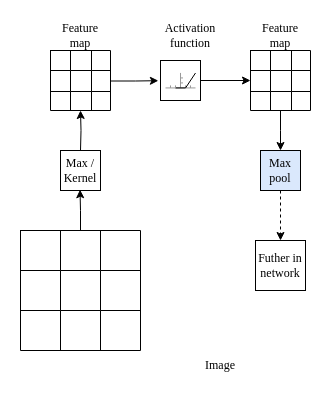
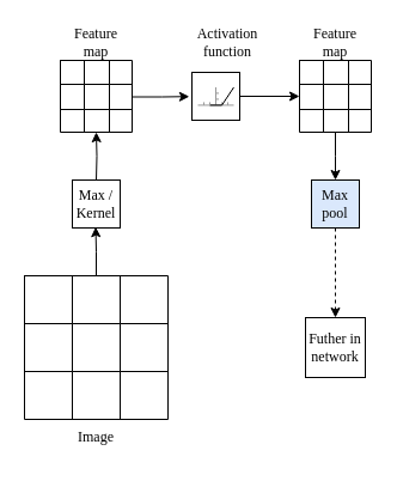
  <mxCell id="0" />
  <mxCell id="1" parent="0" />
  <mxCell id="2" value="" style="group;fontFamily=Project Font;" parent="1" vertex="1" connectable="0"><mxGeometry x="160" y="60" width="40" height="40" as="geometry" /></mxCell>
  <mxCell id="3" value="" style="whiteSpace=wrap;html=1;aspect=fixed;fontFamily=Project Font;" parent="2" vertex="1"><mxGeometry width="40" height="40" as="geometry" /></mxCell>
  <mxCell id="4" value="" style="endArrow=none;html=1;rounded=0;strokeColor=#999999;fontFamily=Project Font;" parent="2" edge="1"><mxGeometry width="50" height="50" relative="1" as="geometry"><mxPoint x="5" y="27.43" as="sourcePoint" /><mxPoint x="35" y="27.43" as="targetPoint" /></mxGeometry></mxCell>
  <mxCell id="5" value="" style="endArrow=none;html=1;rounded=0;strokeColor=#999999;fontFamily=Project Font;" parent="2" edge="1"><mxGeometry width="50" height="50" relative="1" as="geometry"><mxPoint x="20" y="27.43" as="sourcePoint" /><mxPoint x="20" y="12.43" as="targetPoint" /></mxGeometry></mxCell>
  <mxCell id="6" value="" style="endArrow=none;html=1;rounded=0;strokeColor=light-dark(#000000,#000000);fontFamily=Project Font;" parent="2" edge="1"><mxGeometry width="50" height="50" relative="1" as="geometry"><mxPoint x="15" y="27.43" as="sourcePoint" /><mxPoint x="25" y="27.43" as="targetPoint" /></mxGeometry></mxCell>
  <mxCell id="7" value="" style="endArrow=none;html=1;rounded=0;strokeColor=#999999;fontFamily=Project Font;" parent="2" edge="1"><mxGeometry width="50" height="50" relative="1" as="geometry"><mxPoint x="15" y="27.43" as="sourcePoint" /><mxPoint x="15" y="24.93" as="targetPoint" /></mxGeometry></mxCell>
  <mxCell id="8" value="" style="endArrow=none;html=1;rounded=0;strokeColor=#999999;fontFamily=Project Font;" parent="2" edge="1"><mxGeometry width="50" height="50" relative="1" as="geometry"><mxPoint x="10" y="27.43" as="sourcePoint" /><mxPoint x="10" y="24.93" as="targetPoint" /></mxGeometry></mxCell>
  <mxCell id="9" value="" style="endArrow=none;html=1;rounded=0;strokeColor=#999999;fontFamily=Project Font;" parent="2" edge="1"><mxGeometry width="50" height="50" relative="1" as="geometry"><mxPoint x="25" y="27.43" as="sourcePoint" /><mxPoint x="25" y="24.93" as="targetPoint" /></mxGeometry></mxCell>
  <mxCell id="10" value="" style="endArrow=none;html=1;rounded=0;strokeColor=#999999;fontFamily=Project Font;" parent="2" edge="1"><mxGeometry width="50" height="50" relative="1" as="geometry"><mxPoint x="30" y="27.43" as="sourcePoint" /><mxPoint x="30" y="24.93" as="targetPoint" /></mxGeometry></mxCell>
  <mxCell id="11" value="" style="endArrow=none;html=1;rounded=0;strokeColor=#999999;fontFamily=Project Font;" parent="2" edge="1"><mxGeometry width="50" height="50" relative="1" as="geometry"><mxPoint x="20" y="17.43" as="sourcePoint" /><mxPoint x="22.5" y="17.43" as="targetPoint" /></mxGeometry></mxCell>
  <mxCell id="12" value="" style="endArrow=none;html=1;rounded=0;strokeColor=#999999;fontFamily=Project Font;" parent="2" edge="1"><mxGeometry width="50" height="50" relative="1" as="geometry"><mxPoint x="20" y="22.43" as="sourcePoint" /><mxPoint x="22.5" y="22.43" as="targetPoint" /></mxGeometry></mxCell>
  <mxCell id="13" value="" style="endArrow=none;html=1;rounded=0;strokeColor=light-dark(#000000,#000000);fontFamily=Project Font;" parent="2" edge="1"><mxGeometry width="50" height="50" relative="1" as="geometry"><mxPoint x="25" y="27.502" as="sourcePoint" /><mxPoint x="35" y="12.502" as="targetPoint" /></mxGeometry></mxCell>
  <mxCell id="14" value="" style="shape=table;startSize=0;container=1;collapsible=0;childLayout=tableLayout;fontSize=16;fontFamily=Project Font;" vertex="1" parent="1"><mxGeometry x="20" y="230" width="120" height="120" as="geometry" /></mxCell>
  <mxCell id="15" value="" style="shape=tableRow;horizontal=0;startSize=0;swimlaneHead=0;swimlaneBody=0;strokeColor=inherit;top=0;left=0;bottom=0;right=0;collapsible=0;dropTarget=0;fillColor=none;points=[[0,0.5],[1,0.5]];portConstraint=eastwest;fontSize=16;fontFamily=Project Font;" vertex="1" parent="14"><mxGeometry width="120" height="40" as="geometry" /></mxCell>
  <mxCell id="16" value="" style="shape=partialRectangle;html=1;whiteSpace=wrap;connectable=0;strokeColor=inherit;overflow=hidden;fillColor=none;top=0;left=0;bottom=0;right=0;pointerEvents=1;fontSize=16;fontFamily=Project Font;" vertex="1" parent="15"><mxGeometry width="40" height="40" as="geometry"><mxRectangle width="40" height="40" as="alternateBounds" /></mxGeometry></mxCell>
  <mxCell id="17" value="" style="shape=partialRectangle;html=1;whiteSpace=wrap;connectable=0;strokeColor=inherit;overflow=hidden;fillColor=none;top=0;left=0;bottom=0;right=0;pointerEvents=1;fontSize=16;fontFamily=Project Font;" vertex="1" parent="15"><mxGeometry x="40" width="40" height="40" as="geometry"><mxRectangle width="40" height="40" as="alternateBounds" /></mxGeometry></mxCell>
  <mxCell id="18" value="" style="shape=partialRectangle;html=1;whiteSpace=wrap;connectable=0;strokeColor=inherit;overflow=hidden;fillColor=none;top=0;left=0;bottom=0;right=0;pointerEvents=1;fontSize=16;fontFamily=Project Font;" vertex="1" parent="15"><mxGeometry x="80" width="40" height="40" as="geometry"><mxRectangle width="40" height="40" as="alternateBounds" /></mxGeometry></mxCell>
  <mxCell id="19" value="" style="shape=tableRow;horizontal=0;startSize=0;swimlaneHead=0;swimlaneBody=0;strokeColor=inherit;top=0;left=0;bottom=0;right=0;collapsible=0;dropTarget=0;fillColor=none;points=[[0,0.5],[1,0.5]];portConstraint=eastwest;fontSize=16;fontFamily=Project Font;" vertex="1" parent="14"><mxGeometry y="40" width="120" height="40" as="geometry" /></mxCell>
  <mxCell id="20" value="" style="shape=partialRectangle;html=1;whiteSpace=wrap;connectable=0;strokeColor=inherit;overflow=hidden;fillColor=none;top=0;left=0;bottom=0;right=0;pointerEvents=1;fontSize=16;fontFamily=Project Font;" vertex="1" parent="19"><mxGeometry width="40" height="40" as="geometry"><mxRectangle width="40" height="40" as="alternateBounds" /></mxGeometry></mxCell>
  <mxCell id="21" value="" style="shape=partialRectangle;html=1;whiteSpace=wrap;connectable=0;strokeColor=inherit;overflow=hidden;fillColor=none;top=0;left=0;bottom=0;right=0;pointerEvents=1;fontSize=16;fontFamily=Project Font;" vertex="1" parent="19"><mxGeometry x="40" width="40" height="40" as="geometry"><mxRectangle width="40" height="40" as="alternateBounds" /></mxGeometry></mxCell>
  <mxCell id="22" value="" style="shape=partialRectangle;html=1;whiteSpace=wrap;connectable=0;strokeColor=inherit;overflow=hidden;fillColor=none;top=0;left=0;bottom=0;right=0;pointerEvents=1;fontSize=16;fontFamily=Project Font;" vertex="1" parent="19"><mxGeometry x="80" width="40" height="40" as="geometry"><mxRectangle width="40" height="40" as="alternateBounds" /></mxGeometry></mxCell>
  <mxCell id="23" value="" style="shape=tableRow;horizontal=0;startSize=0;swimlaneHead=0;swimlaneBody=0;strokeColor=inherit;top=0;left=0;bottom=0;right=0;collapsible=0;dropTarget=0;fillColor=none;points=[[0,0.5],[1,0.5]];portConstraint=eastwest;fontSize=16;fontFamily=Project Font;" vertex="1" parent="14"><mxGeometry y="80" width="120" height="40" as="geometry" /></mxCell>
  <mxCell id="24" value="" style="shape=partialRectangle;html=1;whiteSpace=wrap;connectable=0;strokeColor=inherit;overflow=hidden;fillColor=none;top=0;left=0;bottom=0;right=0;pointerEvents=1;fontSize=16;fontFamily=Project Font;" vertex="1" parent="23"><mxGeometry width="40" height="40" as="geometry"><mxRectangle width="40" height="40" as="alternateBounds" /></mxGeometry></mxCell>
  <mxCell id="25" value="" style="shape=partialRectangle;html=1;whiteSpace=wrap;connectable=0;strokeColor=inherit;overflow=hidden;fillColor=none;top=0;left=0;bottom=0;right=0;pointerEvents=1;fontSize=16;fontFamily=Project Font;" vertex="1" parent="23"><mxGeometry x="40" width="40" height="40" as="geometry"><mxRectangle width="40" height="40" as="alternateBounds" /></mxGeometry></mxCell>
  <mxCell id="26" value="" style="shape=partialRectangle;html=1;whiteSpace=wrap;connectable=0;strokeColor=inherit;overflow=hidden;fillColor=none;top=0;left=0;bottom=0;right=0;pointerEvents=1;fontSize=16;fontFamily=Project Font;" vertex="1" parent="23"><mxGeometry x="80" width="40" height="40" as="geometry"><mxRectangle width="40" height="40" as="alternateBounds" /></mxGeometry></mxCell>
- <mxCell id="27" value="Image" style="text;html=1;whiteSpace=wrap;strokeColor=none;fillColor=none;align=center;verticalAlign=middle;rounded=0;fontFamily=Project Font;" vertex="1" parent="1"><mxGeometry x="190" y="350" width="60" height="30" as="geometry" /></mxCell>
+ <mxCell id="27" value="Image" style="text;html=1;whiteSpace=wrap;strokeColor=none;fillColor=none;align=center;verticalAlign=middle;rounded=0;fontFamily=Project Font;" vertex="1" parent="1"><mxGeometry x="50" y="350" width="60" height="30" as="geometry" /></mxCell>
  <mxCell id="28" style="edgeStyle=orthogonalEdgeStyle;rounded=0;orthogonalLoop=1;jettySize=auto;html=1;entryX=0.488;entryY=0.941;entryDx=0;entryDy=0;entryPerimeter=0;fontFamily=Project Font;" edge="1" parent="1" source="14"><mxGeometry relative="1" as="geometry"><mxPoint x="79.52" y="189.233" as="targetPoint" /></mxGeometry></mxCell>
  <mxCell id="29" value="" style="shape=table;startSize=0;container=1;collapsible=0;childLayout=tableLayout;fontSize=16;fontFamily=Project Font;" vertex="1" parent="1"><mxGeometry x="50" y="50" width="60" height="60" as="geometry" /></mxCell>
  <mxCell id="30" value="" style="shape=tableRow;horizontal=0;startSize=0;swimlaneHead=0;swimlaneBody=0;strokeColor=inherit;top=0;left=0;bottom=0;right=0;collapsible=0;dropTarget=0;fillColor=none;points=[[0,0.5],[1,0.5]];portConstraint=eastwest;fontSize=16;fontFamily=Project Font;" vertex="1" parent="29"><mxGeometry width="60" height="20" as="geometry" /></mxCell>
  <mxCell id="31" value="" style="shape=partialRectangle;html=1;whiteSpace=wrap;connectable=0;strokeColor=inherit;overflow=hidden;fillColor=none;top=0;left=0;bottom=0;right=0;pointerEvents=1;fontSize=16;fontFamily=Project Font;" vertex="1" parent="30"><mxGeometry width="20" height="20" as="geometry"><mxRectangle width="20" height="20" as="alternateBounds" /></mxGeometry></mxCell>
  <mxCell id="32" value="" style="shape=partialRectangle;html=1;whiteSpace=wrap;connectable=0;strokeColor=inherit;overflow=hidden;fillColor=none;top=0;left=0;bottom=0;right=0;pointerEvents=1;fontSize=16;fontFamily=Project Font;" vertex="1" parent="30"><mxGeometry x="20" width="21" height="20" as="geometry"><mxRectangle width="21" height="20" as="alternateBounds" /></mxGeometry></mxCell>
  <mxCell id="33" value="" style="shape=partialRectangle;html=1;whiteSpace=wrap;connectable=0;strokeColor=inherit;overflow=hidden;fillColor=none;top=0;left=0;bottom=0;right=0;pointerEvents=1;fontSize=16;fontFamily=Project Font;" vertex="1" parent="30"><mxGeometry x="41" width="19" height="20" as="geometry"><mxRectangle width="19" height="20" as="alternateBounds" /></mxGeometry></mxCell>
  <mxCell id="34" value="" style="shape=tableRow;horizontal=0;startSize=0;swimlaneHead=0;swimlaneBody=0;strokeColor=inherit;top=0;left=0;bottom=0;right=0;collapsible=0;dropTarget=0;fillColor=none;points=[[0,0.5],[1,0.5]];portConstraint=eastwest;fontSize=16;fontFamily=Project Font;" vertex="1" parent="29"><mxGeometry y="20" width="60" height="21" as="geometry" /></mxCell>
  <mxCell id="35" value="" style="shape=partialRectangle;html=1;whiteSpace=wrap;connectable=0;strokeColor=inherit;overflow=hidden;fillColor=none;top=0;left=0;bottom=0;right=0;pointerEvents=1;fontSize=16;fontFamily=Project Font;" vertex="1" parent="34"><mxGeometry width="20" height="21" as="geometry"><mxRectangle width="20" height="21" as="alternateBounds" /></mxGeometry></mxCell>
  <mxCell id="36" value="" style="shape=partialRectangle;html=1;whiteSpace=wrap;connectable=0;strokeColor=inherit;overflow=hidden;fillColor=none;top=0;left=0;bottom=0;right=0;pointerEvents=1;fontSize=16;fontFamily=Project Font;" vertex="1" parent="34"><mxGeometry x="20" width="21" height="21" as="geometry"><mxRectangle width="21" height="21" as="alternateBounds" /></mxGeometry></mxCell>
  <mxCell id="37" value="" style="shape=partialRectangle;html=1;whiteSpace=wrap;connectable=0;strokeColor=inherit;overflow=hidden;fillColor=none;top=0;left=0;bottom=0;right=0;pointerEvents=1;fontSize=16;fontFamily=Project Font;" vertex="1" parent="34"><mxGeometry x="41" width="19" height="21" as="geometry"><mxRectangle width="19" height="21" as="alternateBounds" /></mxGeometry></mxCell>
  <mxCell id="38" value="" style="shape=tableRow;horizontal=0;startSize=0;swimlaneHead=0;swimlaneBody=0;strokeColor=inherit;top=0;left=0;bottom=0;right=0;collapsible=0;dropTarget=0;fillColor=none;points=[[0,0.5],[1,0.5]];portConstraint=eastwest;fontSize=16;fontFamily=Project Font;" vertex="1" parent="29"><mxGeometry y="41" width="60" height="19" as="geometry" /></mxCell>
  <mxCell id="39" value="" style="shape=partialRectangle;html=1;whiteSpace=wrap;connectable=0;strokeColor=inherit;overflow=hidden;fillColor=none;top=0;left=0;bottom=0;right=0;pointerEvents=1;fontSize=16;fontFamily=Project Font;" vertex="1" parent="38"><mxGeometry width="20" height="19" as="geometry"><mxRectangle width="20" height="19" as="alternateBounds" /></mxGeometry></mxCell>
  <mxCell id="40" value="" style="shape=partialRectangle;html=1;whiteSpace=wrap;connectable=0;strokeColor=inherit;overflow=hidden;fillColor=none;top=0;left=0;bottom=0;right=0;pointerEvents=1;fontSize=16;fontFamily=Project Font;" vertex="1" parent="38"><mxGeometry x="20" width="21" height="19" as="geometry"><mxRectangle width="21" height="19" as="alternateBounds" /></mxGeometry></mxCell>
  <mxCell id="41" value="" style="shape=partialRectangle;html=1;whiteSpace=wrap;connectable=0;strokeColor=inherit;overflow=hidden;fillColor=none;top=0;left=0;bottom=0;right=0;pointerEvents=1;fontSize=16;fontFamily=Project Font;" vertex="1" parent="38"><mxGeometry x="41" width="19" height="19" as="geometry"><mxRectangle width="19" height="19" as="alternateBounds" /></mxGeometry></mxCell>
  <mxCell id="42" value="Feature map" style="text;html=1;whiteSpace=wrap;strokeColor=none;fillColor=none;align=center;verticalAlign=middle;rounded=0;fontFamily=Project Font;" vertex="1" parent="1"><mxGeometry x="50" y="20" width="60" height="30" as="geometry" /></mxCell>
  <mxCell id="43" style="edgeStyle=orthogonalEdgeStyle;rounded=0;orthogonalLoop=1;jettySize=auto;html=1;exitX=0.5;exitY=1;exitDx=0;exitDy=0;entryX=0.5;entryY=0;entryDx=0;entryDy=0;fontFamily=Project Font;" edge="1" parent="1" source="44"><mxGeometry relative="1" as="geometry"><mxPoint x="280" y="150" as="targetPoint" /></mxGeometry></mxCell>
  <mxCell id="44" value="" style="shape=table;startSize=0;container=1;collapsible=0;childLayout=tableLayout;fontSize=16;fontFamily=Project Font;" vertex="1" parent="1"><mxGeometry x="250" y="50" width="60" height="60" as="geometry" /></mxCell>
  <mxCell id="45" value="" style="shape=tableRow;horizontal=0;startSize=0;swimlaneHead=0;swimlaneBody=0;strokeColor=inherit;top=0;left=0;bottom=0;right=0;collapsible=0;dropTarget=0;fillColor=none;points=[[0,0.5],[1,0.5]];portConstraint=eastwest;fontSize=16;fontFamily=Project Font;" vertex="1" parent="44"><mxGeometry width="60" height="20" as="geometry" /></mxCell>
  <mxCell id="46" value="" style="shape=partialRectangle;html=1;whiteSpace=wrap;connectable=0;strokeColor=inherit;overflow=hidden;fillColor=none;top=0;left=0;bottom=0;right=0;pointerEvents=1;fontSize=16;fontFamily=Project Font;" vertex="1" parent="45"><mxGeometry width="20" height="20" as="geometry"><mxRectangle width="20" height="20" as="alternateBounds" /></mxGeometry></mxCell>
  <mxCell id="47" value="" style="shape=partialRectangle;html=1;whiteSpace=wrap;connectable=0;strokeColor=inherit;overflow=hidden;fillColor=none;top=0;left=0;bottom=0;right=0;pointerEvents=1;fontSize=16;fontFamily=Project Font;" vertex="1" parent="45"><mxGeometry x="20" width="21" height="20" as="geometry"><mxRectangle width="21" height="20" as="alternateBounds" /></mxGeometry></mxCell>
  <mxCell id="48" value="" style="shape=partialRectangle;html=1;whiteSpace=wrap;connectable=0;strokeColor=inherit;overflow=hidden;fillColor=none;top=0;left=0;bottom=0;right=0;pointerEvents=1;fontSize=16;fontFamily=Project Font;" vertex="1" parent="45"><mxGeometry x="41" width="19" height="20" as="geometry"><mxRectangle width="19" height="20" as="alternateBounds" /></mxGeometry></mxCell>
  <mxCell id="49" value="" style="shape=tableRow;horizontal=0;startSize=0;swimlaneHead=0;swimlaneBody=0;strokeColor=inherit;top=0;left=0;bottom=0;right=0;collapsible=0;dropTarget=0;fillColor=none;points=[[0,0.5],[1,0.5]];portConstraint=eastwest;fontSize=16;fontFamily=Project Font;" vertex="1" parent="44"><mxGeometry y="20" width="60" height="21" as="geometry" /></mxCell>
  <mxCell id="50" value="" style="shape=partialRectangle;html=1;whiteSpace=wrap;connectable=0;strokeColor=inherit;overflow=hidden;fillColor=none;top=0;left=0;bottom=0;right=0;pointerEvents=1;fontSize=16;fontFamily=Project Font;" vertex="1" parent="49"><mxGeometry width="20" height="21" as="geometry"><mxRectangle width="20" height="21" as="alternateBounds" /></mxGeometry></mxCell>
  <mxCell id="51" value="" style="shape=partialRectangle;html=1;whiteSpace=wrap;connectable=0;strokeColor=inherit;overflow=hidden;fillColor=none;top=0;left=0;bottom=0;right=0;pointerEvents=1;fontSize=16;fontFamily=Project Font;" vertex="1" parent="49"><mxGeometry x="20" width="21" height="21" as="geometry"><mxRectangle width="21" height="21" as="alternateBounds" /></mxGeometry></mxCell>
  <mxCell id="52" value="" style="shape=partialRectangle;html=1;whiteSpace=wrap;connectable=0;strokeColor=inherit;overflow=hidden;fillColor=none;top=0;left=0;bottom=0;right=0;pointerEvents=1;fontSize=16;fontFamily=Project Font;" vertex="1" parent="49"><mxGeometry x="41" width="19" height="21" as="geometry"><mxRectangle width="19" height="21" as="alternateBounds" /></mxGeometry></mxCell>
  <mxCell id="53" value="" style="shape=tableRow;horizontal=0;startSize=0;swimlaneHead=0;swimlaneBody=0;strokeColor=inherit;top=0;left=0;bottom=0;right=0;collapsible=0;dropTarget=0;fillColor=none;points=[[0,0.5],[1,0.5]];portConstraint=eastwest;fontSize=16;fontFamily=Project Font;" vertex="1" parent="44"><mxGeometry y="41" width="60" height="19" as="geometry" /></mxCell>
  <mxCell id="54" value="" style="shape=partialRectangle;html=1;whiteSpace=wrap;connectable=0;strokeColor=inherit;overflow=hidden;fillColor=none;top=0;left=0;bottom=0;right=0;pointerEvents=1;fontSize=16;fontFamily=Project Font;" vertex="1" parent="53"><mxGeometry width="20" height="19" as="geometry"><mxRectangle width="20" height="19" as="alternateBounds" /></mxGeometry></mxCell>
  <mxCell id="55" value="" style="shape=partialRectangle;html=1;whiteSpace=wrap;connectable=0;strokeColor=inherit;overflow=hidden;fillColor=none;top=0;left=0;bottom=0;right=0;pointerEvents=1;fontSize=16;fontFamily=Project Font;" vertex="1" parent="53"><mxGeometry x="20" width="21" height="19" as="geometry"><mxRectangle width="21" height="19" as="alternateBounds" /></mxGeometry></mxCell>
  <mxCell id="56" value="" style="shape=partialRectangle;html=1;whiteSpace=wrap;connectable=0;strokeColor=inherit;overflow=hidden;fillColor=none;top=0;left=0;bottom=0;right=0;pointerEvents=1;fontSize=16;fontFamily=Project Font;" vertex="1" parent="53"><mxGeometry x="41" width="19" height="19" as="geometry"><mxRectangle width="19" height="19" as="alternateBounds" /></mxGeometry></mxCell>
  <mxCell id="57" value="Feature map" style="text;html=1;whiteSpace=wrap;strokeColor=none;fillColor=none;align=center;verticalAlign=middle;rounded=0;fontFamily=Project Font;" vertex="1" parent="1"><mxGeometry x="250" y="20" width="60" height="30" as="geometry" /></mxCell>
  <mxCell id="58" style="edgeStyle=orthogonalEdgeStyle;rounded=0;orthogonalLoop=1;jettySize=auto;html=1;entryX=-0.053;entryY=0.505;entryDx=0;entryDy=0;entryPerimeter=0;fontFamily=Project Font;" edge="1" parent="1" source="34" target="3"><mxGeometry relative="1" as="geometry" /></mxCell>
  <mxCell id="59" style="edgeStyle=orthogonalEdgeStyle;rounded=0;orthogonalLoop=1;jettySize=auto;html=1;entryX=0;entryY=0.5;entryDx=0;entryDy=0;fontFamily=Project Font;" edge="1" parent="1" source="3" target="44"><mxGeometry relative="1" as="geometry" /></mxCell>
  <mxCell id="60" style="edgeStyle=orthogonalEdgeStyle;rounded=0;orthogonalLoop=1;jettySize=auto;html=1;entryX=0.5;entryY=1;entryDx=0;entryDy=0;entryPerimeter=0;fontFamily=Project Font;" edge="1" parent="1" target="38"><mxGeometry relative="1" as="geometry"><mxPoint x="80" y="150" as="sourcePoint" /></mxGeometry></mxCell>
  <mxCell id="61" value="" style="edgeStyle=orthogonalEdgeStyle;rounded=0;orthogonalLoop=1;jettySize=auto;html=1;fontFamily=Project Font;dashed=1;" edge="1" parent="1" source="62" target="64"><mxGeometry relative="1" as="geometry" /></mxCell>
  <mxCell id="62" value="Max pool" style="whiteSpace=wrap;html=1;aspect=fixed;fontFamily=Project Font;fillColor=#dae8fc;" vertex="1" parent="1"><mxGeometry x="260" y="150" width="40" height="40" as="geometry" /></mxCell>
  <mxCell id="63" value="&lt;div&gt;&lt;font&gt;Max /&lt;/font&gt;&lt;/div&gt;&lt;div&gt;&lt;font&gt;Kernel&lt;/font&gt;&lt;/div&gt;" style="whiteSpace=wrap;html=1;aspect=fixed;fontFamily=Project Font;" vertex="1" parent="1"><mxGeometry x="60" y="150" width="40" height="40" as="geometry" /></mxCell>
- <mxCell id="64" value="Futher in network" style="whiteSpace=wrap;html=1;aspect=fixed;fontFamily=Project Font;" vertex="1" parent="1"><mxGeometry x="255" y="240" width="50" height="50" as="geometry" /></mxCell>
+ <mxCell id="64" value="Futher in network" style="whiteSpace=wrap;html=1;aspect=fixed;fontFamily=Project Font;" vertex="1" parent="1"><mxGeometry x="255" y="265" width="50" height="50" as="geometry" /></mxCell>
  <mxCell id="65" value="Activation function" style="text;html=1;whiteSpace=wrap;strokeColor=none;fillColor=none;align=center;verticalAlign=middle;rounded=0;fontFamily=Project Font;" vertex="1" parent="1"><mxGeometry x="160" y="20" width="60" height="30" as="geometry" /></mxCell>
